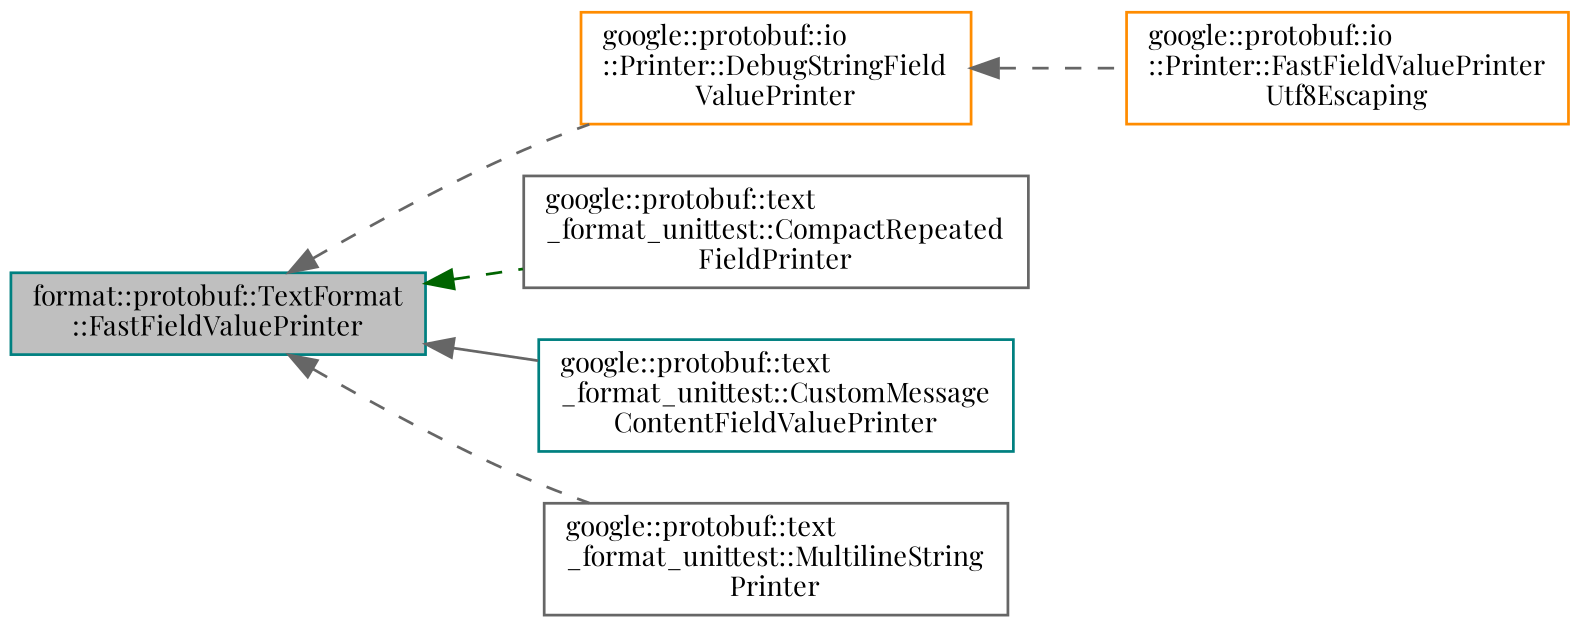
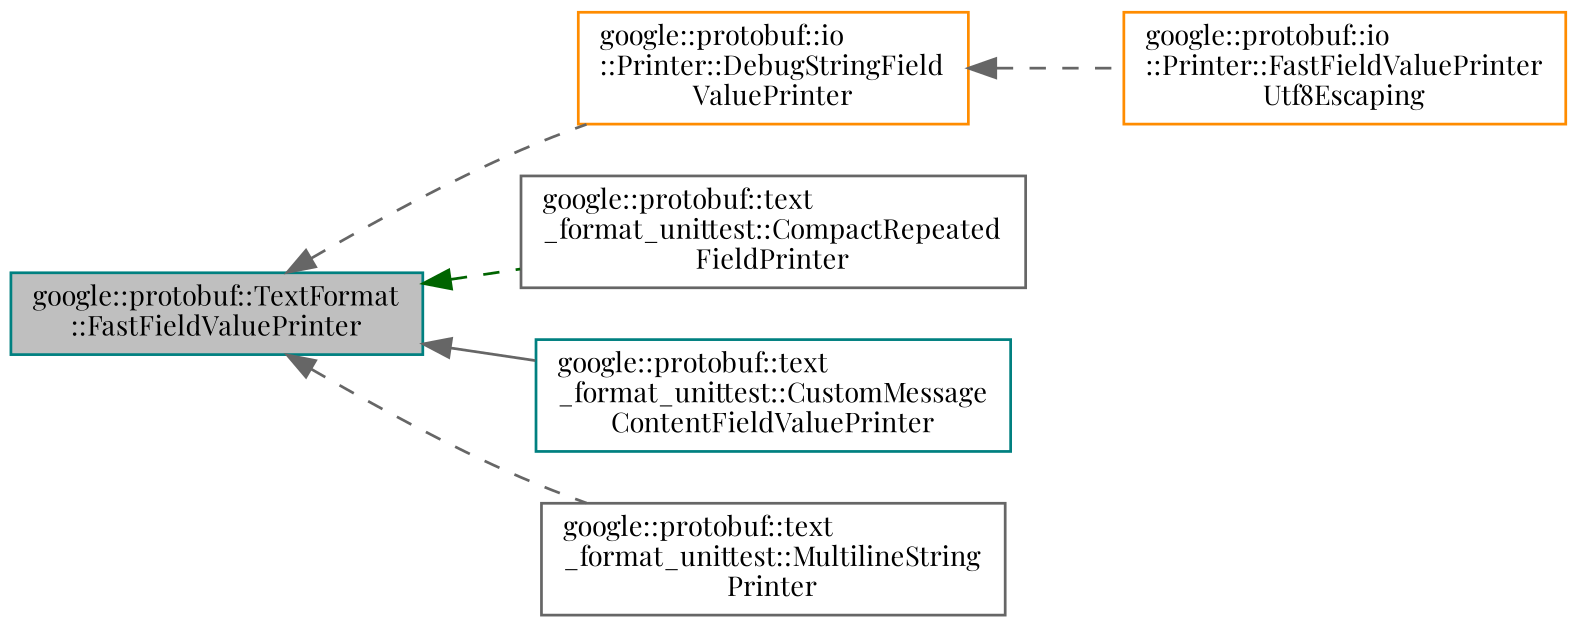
  digraph {
    rankdir=LR
    fontname="Playfair Display"
    node [color=teal fillcolor=white fontname="Playfair Display" fontsize=10 shape=record style=filled]
    edge [color=gray40 dir=back fontname="Playfair Display" fontsize=10 labelfontname=Helvetica labelfontsize=10 style=dashed]
-   n1 [fillcolor=grey75 fontcolor=black height=0.2 label="format::protobuf::TextFormat\l::FastFieldValuePrinter" width=0.4]
+   n1 [fillcolor=grey75 fontcolor=black height=0.2 label="google::protobuf::TextFormat\l::FastFieldValuePrinter" width=0.4]
    n2 [color=darkorange height=0.2 label="google::protobuf::io\l::Printer::DebugStringField\lValuePrinter" width=0.4]
    n3 [color=gray40 height=0.2 label="google::protobuf::text\l_format_unittest::CompactRepeated\lFieldPrinter" width=0.4]
    n4 [height=0.2 label="google::protobuf::text\l_format_unittest::CustomMessage\lContentFieldValuePrinter" width=0.4]
    n5 [color=gray40 height=0.2 label="google::protobuf::text\l_format_unittest::MultilineString\lPrinter" width=0.4]
    n6 [color=darkorange height=0.2 label="google::protobuf::io\l::Printer::FastFieldValuePrinter\lUtf8Escaping" width=0.4]
    n1 -> n2
    n1 -> n3 [color=darkgreen]
    n1 -> n4 [style=solid]
    n1 -> n5
    n2 -> n6
  }
